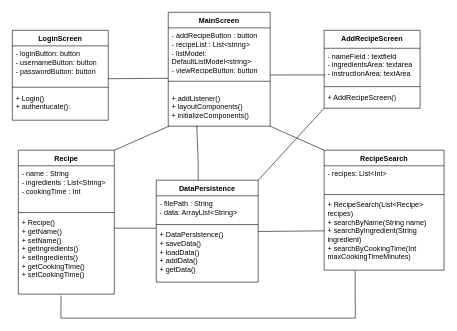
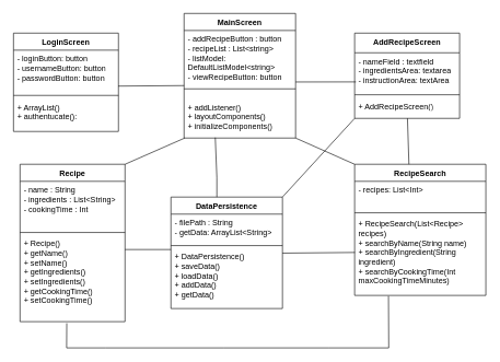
  <mxCell id="0" />
  <mxCell id="1" parent="0" />
  <mxCell id="2" value="LoginScreen" style="swimlane;fontStyle=1;align=center;verticalAlign=top;childLayout=stackLayout;horizontal=1;startSize=26;horizontalStack=0;resizeParent=1;resizeParentMax=0;resizeLast=0;collapsible=1;marginBottom=0;whiteSpace=wrap;html=1;" parent="1" vertex="1"><mxGeometry x="20" y="50" width="160" height="150" as="geometry"><mxRectangle x="40" y="120" width="110" height="30" as="alternateBounds" /></mxGeometry></mxCell>
  <mxCell id="3" value="- loginButton: button&lt;div&gt;- usernameButton: button&lt;/div&gt;&lt;div&gt;- passwordButton: button&lt;/div&gt;" style="text;strokeColor=none;fillColor=none;align=left;verticalAlign=top;spacingLeft=4;spacingRight=4;overflow=hidden;rotatable=0;points=[[0,0.5],[1,0.5]];portConstraint=eastwest;whiteSpace=wrap;html=1;" parent="2" vertex="1"><mxGeometry y="26" width="160" height="64" as="geometry" /></mxCell>
  <mxCell id="4" value="" style="line;strokeWidth=1;fillColor=none;align=left;verticalAlign=middle;spacingTop=-1;spacingLeft=3;spacingRight=3;rotatable=0;labelPosition=right;points=[];portConstraint=eastwest;strokeColor=inherit;" parent="2" vertex="1"><mxGeometry y="90" width="160" height="10" as="geometry" /></mxCell>
- <mxCell id="5" value="+ Login()&lt;div&gt;+ authentucate():&lt;/div&gt;" style="text;strokeColor=none;fillColor=none;align=left;verticalAlign=top;spacingLeft=4;spacingRight=4;overflow=hidden;rotatable=0;points=[[0,0.5],[1,0.5]];portConstraint=eastwest;whiteSpace=wrap;html=1;" parent="2" vertex="1"><mxGeometry y="100" width="160" height="50" as="geometry" /></mxCell>
+ <mxCell id="5" value="+ ArrayList()&lt;div&gt;+ authentucate():&lt;/div&gt;" style="text;strokeColor=none;fillColor=none;align=left;verticalAlign=top;spacingLeft=4;spacingRight=4;overflow=hidden;rotatable=0;points=[[0,0.5],[1,0.5]];portConstraint=eastwest;whiteSpace=wrap;html=1;" parent="2" vertex="1"><mxGeometry y="100" width="160" height="50" as="geometry" /></mxCell>
  <mxCell id="6" value="MainScreen" style="swimlane;fontStyle=1;align=center;verticalAlign=top;childLayout=stackLayout;horizontal=1;startSize=26;horizontalStack=0;resizeParent=1;resizeParentMax=0;resizeLast=0;collapsible=1;marginBottom=0;whiteSpace=wrap;html=1;" parent="1" vertex="1"><mxGeometry x="280" y="20" width="170" height="190" as="geometry" /></mxCell>
  <mxCell id="7" value="- addRecipeButton : button&lt;div&gt;- recipeList : List&amp;lt;string&amp;gt;&lt;/div&gt;&lt;div&gt;- listModel: DefaultListModel&amp;lt;string&amp;gt;&lt;/div&gt;&lt;div&gt;- viewRecipeButton: button&lt;/div&gt;" style="text;strokeColor=none;fillColor=none;align=left;verticalAlign=top;spacingLeft=4;spacingRight=4;overflow=hidden;rotatable=0;points=[[0,0.5],[1,0.5]];portConstraint=eastwest;whiteSpace=wrap;html=1;" parent="6" vertex="1"><mxGeometry y="26" width="170" height="74" as="geometry" /></mxCell>
  <mxCell id="8" value="" style="line;strokeWidth=1;fillColor=none;align=left;verticalAlign=middle;spacingTop=-1;spacingLeft=3;spacingRight=3;rotatable=0;labelPosition=right;points=[];portConstraint=eastwest;strokeColor=inherit;" parent="6" vertex="1"><mxGeometry y="100" width="170" height="30" as="geometry" /></mxCell>
  <mxCell id="9" value="+ addListener()&lt;div&gt;+ layoutComponents()&lt;/div&gt;&lt;div&gt;+ initializeComponents()&lt;/div&gt;" style="text;strokeColor=none;fillColor=none;align=left;verticalAlign=top;spacingLeft=4;spacingRight=4;overflow=hidden;rotatable=0;points=[[0,0.5],[1,0.5]];portConstraint=eastwest;whiteSpace=wrap;html=1;" parent="6" vertex="1"><mxGeometry y="130" width="170" height="60" as="geometry" /></mxCell>
  <mxCell id="10" value="AddRecipeScreen" style="swimlane;fontStyle=1;align=center;verticalAlign=top;childLayout=stackLayout;horizontal=1;startSize=30;horizontalStack=0;resizeParent=1;resizeParentMax=0;resizeLast=0;collapsible=1;marginBottom=0;whiteSpace=wrap;html=1;" parent="1" vertex="1"><mxGeometry x="540" y="50" width="160" height="130" as="geometry" /></mxCell>
  <mxCell id="11" value="- nameField : textfield&lt;div&gt;- ingredientsArea: textarea&lt;/div&gt;&lt;div&gt;- instructionArea: textArea&lt;/div&gt;" style="text;strokeColor=none;fillColor=none;align=left;verticalAlign=top;spacingLeft=4;spacingRight=4;overflow=hidden;rotatable=0;points=[[0,0.5],[1,0.5]];portConstraint=eastwest;whiteSpace=wrap;html=1;" parent="10" vertex="1"><mxGeometry y="30" width="160" height="60" as="geometry" /></mxCell>
  <mxCell id="12" value="" style="line;strokeWidth=1;fillColor=none;align=left;verticalAlign=middle;spacingTop=-1;spacingLeft=3;spacingRight=3;rotatable=0;labelPosition=right;points=[];portConstraint=eastwest;strokeColor=inherit;" parent="10" vertex="1"><mxGeometry y="90" width="160" height="8" as="geometry" /></mxCell>
  <mxCell id="13" value="+ AddRecipeScreen()" style="text;strokeColor=none;fillColor=none;align=left;verticalAlign=top;spacingLeft=4;spacingRight=4;overflow=hidden;rotatable=0;points=[[0,0.5],[1,0.5]];portConstraint=eastwest;whiteSpace=wrap;html=1;" parent="10" vertex="1"><mxGeometry y="98" width="160" height="32" as="geometry" /></mxCell>
  <mxCell id="14" value="DataPersistence" style="swimlane;fontStyle=1;align=center;verticalAlign=top;childLayout=stackLayout;horizontal=1;startSize=26;horizontalStack=0;resizeParent=1;resizeParentMax=0;resizeLast=0;collapsible=1;marginBottom=0;whiteSpace=wrap;html=1;" parent="1" vertex="1"><mxGeometry x="260" y="300" width="170" height="170" as="geometry" /></mxCell>
- <mxCell id="15" value="- filePath : String&lt;div&gt;- data: ArrayList&amp;lt;String&amp;gt;&lt;/div&gt;" style="text;strokeColor=none;fillColor=none;align=left;verticalAlign=top;spacingLeft=4;spacingRight=4;overflow=hidden;rotatable=0;points=[[0,0.5],[1,0.5]];portConstraint=eastwest;whiteSpace=wrap;html=1;" parent="14" vertex="1"><mxGeometry y="26" width="170" height="44" as="geometry" /></mxCell>
+ <mxCell id="15" value="- filePath : String&lt;div&gt;- getData: ArrayList&amp;lt;String&amp;gt;&lt;/div&gt;" style="text;strokeColor=none;fillColor=none;align=left;verticalAlign=top;spacingLeft=4;spacingRight=4;overflow=hidden;rotatable=0;points=[[0,0.5],[1,0.5]];portConstraint=eastwest;whiteSpace=wrap;html=1;" parent="14" vertex="1"><mxGeometry y="26" width="170" height="44" as="geometry" /></mxCell>
  <mxCell id="16" value="" style="line;strokeWidth=1;fillColor=none;align=left;verticalAlign=middle;spacingTop=-1;spacingLeft=3;spacingRight=3;rotatable=0;labelPosition=right;points=[];portConstraint=eastwest;strokeColor=inherit;" parent="14" vertex="1"><mxGeometry y="70" width="170" height="8" as="geometry" /></mxCell>
  <mxCell id="17" value="+ DataPersistence()&lt;div&gt;+ saveData()&lt;/div&gt;&lt;div&gt;+ loadData()&lt;/div&gt;&lt;div&gt;+ addData()&lt;/div&gt;&lt;div&gt;+ getData()&lt;/div&gt;" style="text;strokeColor=none;fillColor=none;align=left;verticalAlign=top;spacingLeft=4;spacingRight=4;overflow=hidden;rotatable=0;points=[[0,0.5],[1,0.5]];portConstraint=eastwest;whiteSpace=wrap;html=1;" parent="14" vertex="1"><mxGeometry y="78" width="170" height="92" as="geometry" /></mxCell>
  <mxCell id="18" value="Recipe" style="swimlane;fontStyle=1;align=center;verticalAlign=top;childLayout=stackLayout;horizontal=1;startSize=26;horizontalStack=0;resizeParent=1;resizeParentMax=0;resizeLast=0;collapsible=1;marginBottom=0;whiteSpace=wrap;html=1;" parent="1" vertex="1"><mxGeometry x="30" y="250" width="160" height="240" as="geometry" /></mxCell>
  <mxCell id="19" value="- name : String&lt;div&gt;- ingredients : List&amp;lt;String&amp;gt;&lt;/div&gt;&lt;div&gt;- cookingTime : Int&lt;/div&gt;" style="text;strokeColor=none;fillColor=none;align=left;verticalAlign=top;spacingLeft=4;spacingRight=4;overflow=hidden;rotatable=0;points=[[0,0.5],[1,0.5]];portConstraint=eastwest;whiteSpace=wrap;html=1;" parent="18" vertex="1"><mxGeometry y="26" width="160" height="74" as="geometry" /></mxCell>
  <mxCell id="20" value="" style="line;strokeWidth=1;fillColor=none;align=left;verticalAlign=middle;spacingTop=-1;spacingLeft=3;spacingRight=3;rotatable=0;labelPosition=right;points=[];portConstraint=eastwest;strokeColor=inherit;" parent="18" vertex="1"><mxGeometry y="100" width="160" height="8" as="geometry" /></mxCell>
  <mxCell id="21" value="+ Recipe()&lt;div&gt;+ getName()&lt;div&gt;+ setName()&lt;/div&gt;&lt;/div&gt;&lt;div&gt;+ getIngredients()&lt;/div&gt;&lt;div&gt;+ set&lt;span style=&quot;background-color: initial;&quot;&gt;Ingredients()&lt;/span&gt;&lt;/div&gt;&lt;div&gt;&lt;span style=&quot;background-color: initial;&quot;&gt;+ getCookingTime()&lt;/span&gt;&lt;/div&gt;&lt;div&gt;&lt;span style=&quot;background-color: initial;&quot;&gt;+ setCookingTime()&lt;/span&gt;&lt;/div&gt;" style="text;strokeColor=none;fillColor=none;align=left;verticalAlign=top;spacingLeft=4;spacingRight=4;overflow=hidden;rotatable=0;points=[[0,0.5],[1,0.5]];portConstraint=eastwest;whiteSpace=wrap;html=1;" parent="18" vertex="1"><mxGeometry y="108" width="160" height="132" as="geometry" /></mxCell>
  <mxCell id="22" value="RecipeSearch" style="swimlane;fontStyle=1;align=center;verticalAlign=top;childLayout=stackLayout;horizontal=1;startSize=26;horizontalStack=0;resizeParent=1;resizeParentMax=0;resizeLast=0;collapsible=1;marginBottom=0;whiteSpace=wrap;html=1;" parent="1" vertex="1"><mxGeometry x="540" y="250" width="200" height="200" as="geometry" /></mxCell>
  <mxCell id="23" value="- recipes: List&amp;lt;Int&amp;gt;" style="text;strokeColor=none;fillColor=none;align=left;verticalAlign=top;spacingLeft=4;spacingRight=4;overflow=hidden;rotatable=0;points=[[0,0.5],[1,0.5]];portConstraint=eastwest;whiteSpace=wrap;html=1;" parent="22" vertex="1"><mxGeometry y="26" width="200" height="44" as="geometry" /></mxCell>
  <mxCell id="24" value="" style="line;strokeWidth=1;fillColor=none;align=left;verticalAlign=middle;spacingTop=-1;spacingLeft=3;spacingRight=3;rotatable=0;labelPosition=right;points=[];portConstraint=eastwest;strokeColor=inherit;" parent="22" vertex="1"><mxGeometry y="70" width="200" height="8" as="geometry" /></mxCell>
  <mxCell id="25" value="+ RecipeSearch(List&amp;lt;Recipe&amp;gt; recipes)&lt;div&gt;+ searchByName(String name)&lt;/div&gt;&lt;div&gt;+ searchByIngredient(String ingredient)&lt;/div&gt;&lt;div&gt;+ searchByCookingTime(Int maxCookingTimeMinutes)&lt;/div&gt;" style="text;strokeColor=none;fillColor=none;align=left;verticalAlign=top;spacingLeft=4;spacingRight=4;overflow=hidden;rotatable=0;points=[[0,0.5],[1,0.5]];portConstraint=eastwest;whiteSpace=wrap;html=1;" parent="22" vertex="1"><mxGeometry y="78" width="200" height="122" as="geometry" /></mxCell>
+ <mxCell id="26" value="" style="endArrow=none;html=1;rounded=0;exitX=0.414;exitY=0;exitDx=0;exitDy=0;exitPerimeter=0;" edge="1" parent="1" source="22" target="13"><mxGeometry width="50" height="50" relative="1" as="geometry"><mxPoint x="610" y="280" as="sourcePoint" /><mxPoint x="600" y="200" as="targetPoint" /><Array as="points" /></mxGeometry></mxCell>
  <mxCell id="27" value="" style="endArrow=none;html=1;rounded=0;entryX=0.002;entryY=0.377;entryDx=0;entryDy=0;entryPerimeter=0;" edge="1" parent="1"><mxGeometry width="50" height="50" relative="1" as="geometry"><mxPoint x="430" y="385.5" as="sourcePoint" /><mxPoint x="540.4" y="384.494" as="targetPoint" /></mxGeometry></mxCell>
  <mxCell id="28" value="" style="endArrow=none;html=1;rounded=0;entryX=0.013;entryY=0.74;entryDx=0;entryDy=0;entryPerimeter=0;" edge="1" parent="1" target="11"><mxGeometry width="50" height="50" relative="1" as="geometry"><mxPoint x="450" y="124.5" as="sourcePoint" /><mxPoint x="530" y="124.5" as="targetPoint" /></mxGeometry></mxCell>
  <mxCell id="29" value="" style="endArrow=none;html=1;rounded=0;entryX=0.28;entryY=0.987;entryDx=0;entryDy=0;entryPerimeter=0;" edge="1" parent="1" target="9"><mxGeometry width="50" height="50" relative="1" as="geometry"><mxPoint x="330" y="300" as="sourcePoint" /><mxPoint x="340" y="212" as="targetPoint" /><Array as="points"><mxPoint x="330" y="270" /></Array></mxGeometry></mxCell>
  <mxCell id="30" value="" style="endArrow=none;html=1;rounded=0;entryX=0.007;entryY=0.547;entryDx=0;entryDy=0;entryPerimeter=0;exitX=0.998;exitY=0.856;exitDx=0;exitDy=0;exitPerimeter=0;" edge="1" parent="1" source="3"><mxGeometry width="50" height="50" relative="1" as="geometry"><mxPoint x="178.81" y="143.59" as="sourcePoint" /><mxPoint x="280" y="130" as="targetPoint" /></mxGeometry></mxCell>
  <mxCell id="31" value="" style="endArrow=none;html=1;rounded=0;" edge="1" parent="1"><mxGeometry width="50" height="50" relative="1" as="geometry"><mxPoint x="190" y="380" as="sourcePoint" /><mxPoint x="260" y="380" as="targetPoint" /></mxGeometry></mxCell>
  <mxCell id="32" value="" style="endArrow=none;html=1;rounded=0;exitX=1;exitY=0;exitDx=0;exitDy=0;" edge="1" parent="1" source="18"><mxGeometry width="50" height="50" relative="1" as="geometry"><mxPoint x="220" y="260" as="sourcePoint" /><mxPoint x="281" y="210" as="targetPoint" /></mxGeometry></mxCell>
  <mxCell id="33" value="" style="endArrow=none;html=1;rounded=0;" edge="1" parent="1"><mxGeometry width="50" height="50" relative="1" as="geometry"><mxPoint x="430" y="300" as="sourcePoint" /><mxPoint x="540" y="180" as="targetPoint" /></mxGeometry></mxCell>
  <mxCell id="34" value="" style="endArrow=none;html=1;rounded=0;entryX=0.258;entryY=1.007;entryDx=0;entryDy=0;entryPerimeter=0;exitX=0.445;exitY=1.018;exitDx=0;exitDy=0;exitPerimeter=0;" edge="1" parent="1" source="21" target="25"><mxGeometry width="50" height="50" relative="1" as="geometry"><mxPoint x="90" y="540" as="sourcePoint" /><mxPoint x="590" y="540" as="targetPoint" /><Array as="points"><mxPoint x="101" y="530" /><mxPoint x="160" y="530" /><mxPoint x="340" y="530" /><mxPoint x="500" y="530" /><mxPoint x="592" y="530" /></Array></mxGeometry></mxCell>
  <mxCell id="35" value="" style="endArrow=none;html=1;rounded=0;exitX=0;exitY=0;exitDx=0;exitDy=0;exitPerimeter=0;" edge="1" parent="1" source="22"><mxGeometry width="50" height="50" relative="1" as="geometry"><mxPoint x="560" y="250" as="sourcePoint" /><mxPoint x="450" y="210" as="targetPoint" /><Array as="points" /></mxGeometry></mxCell>
